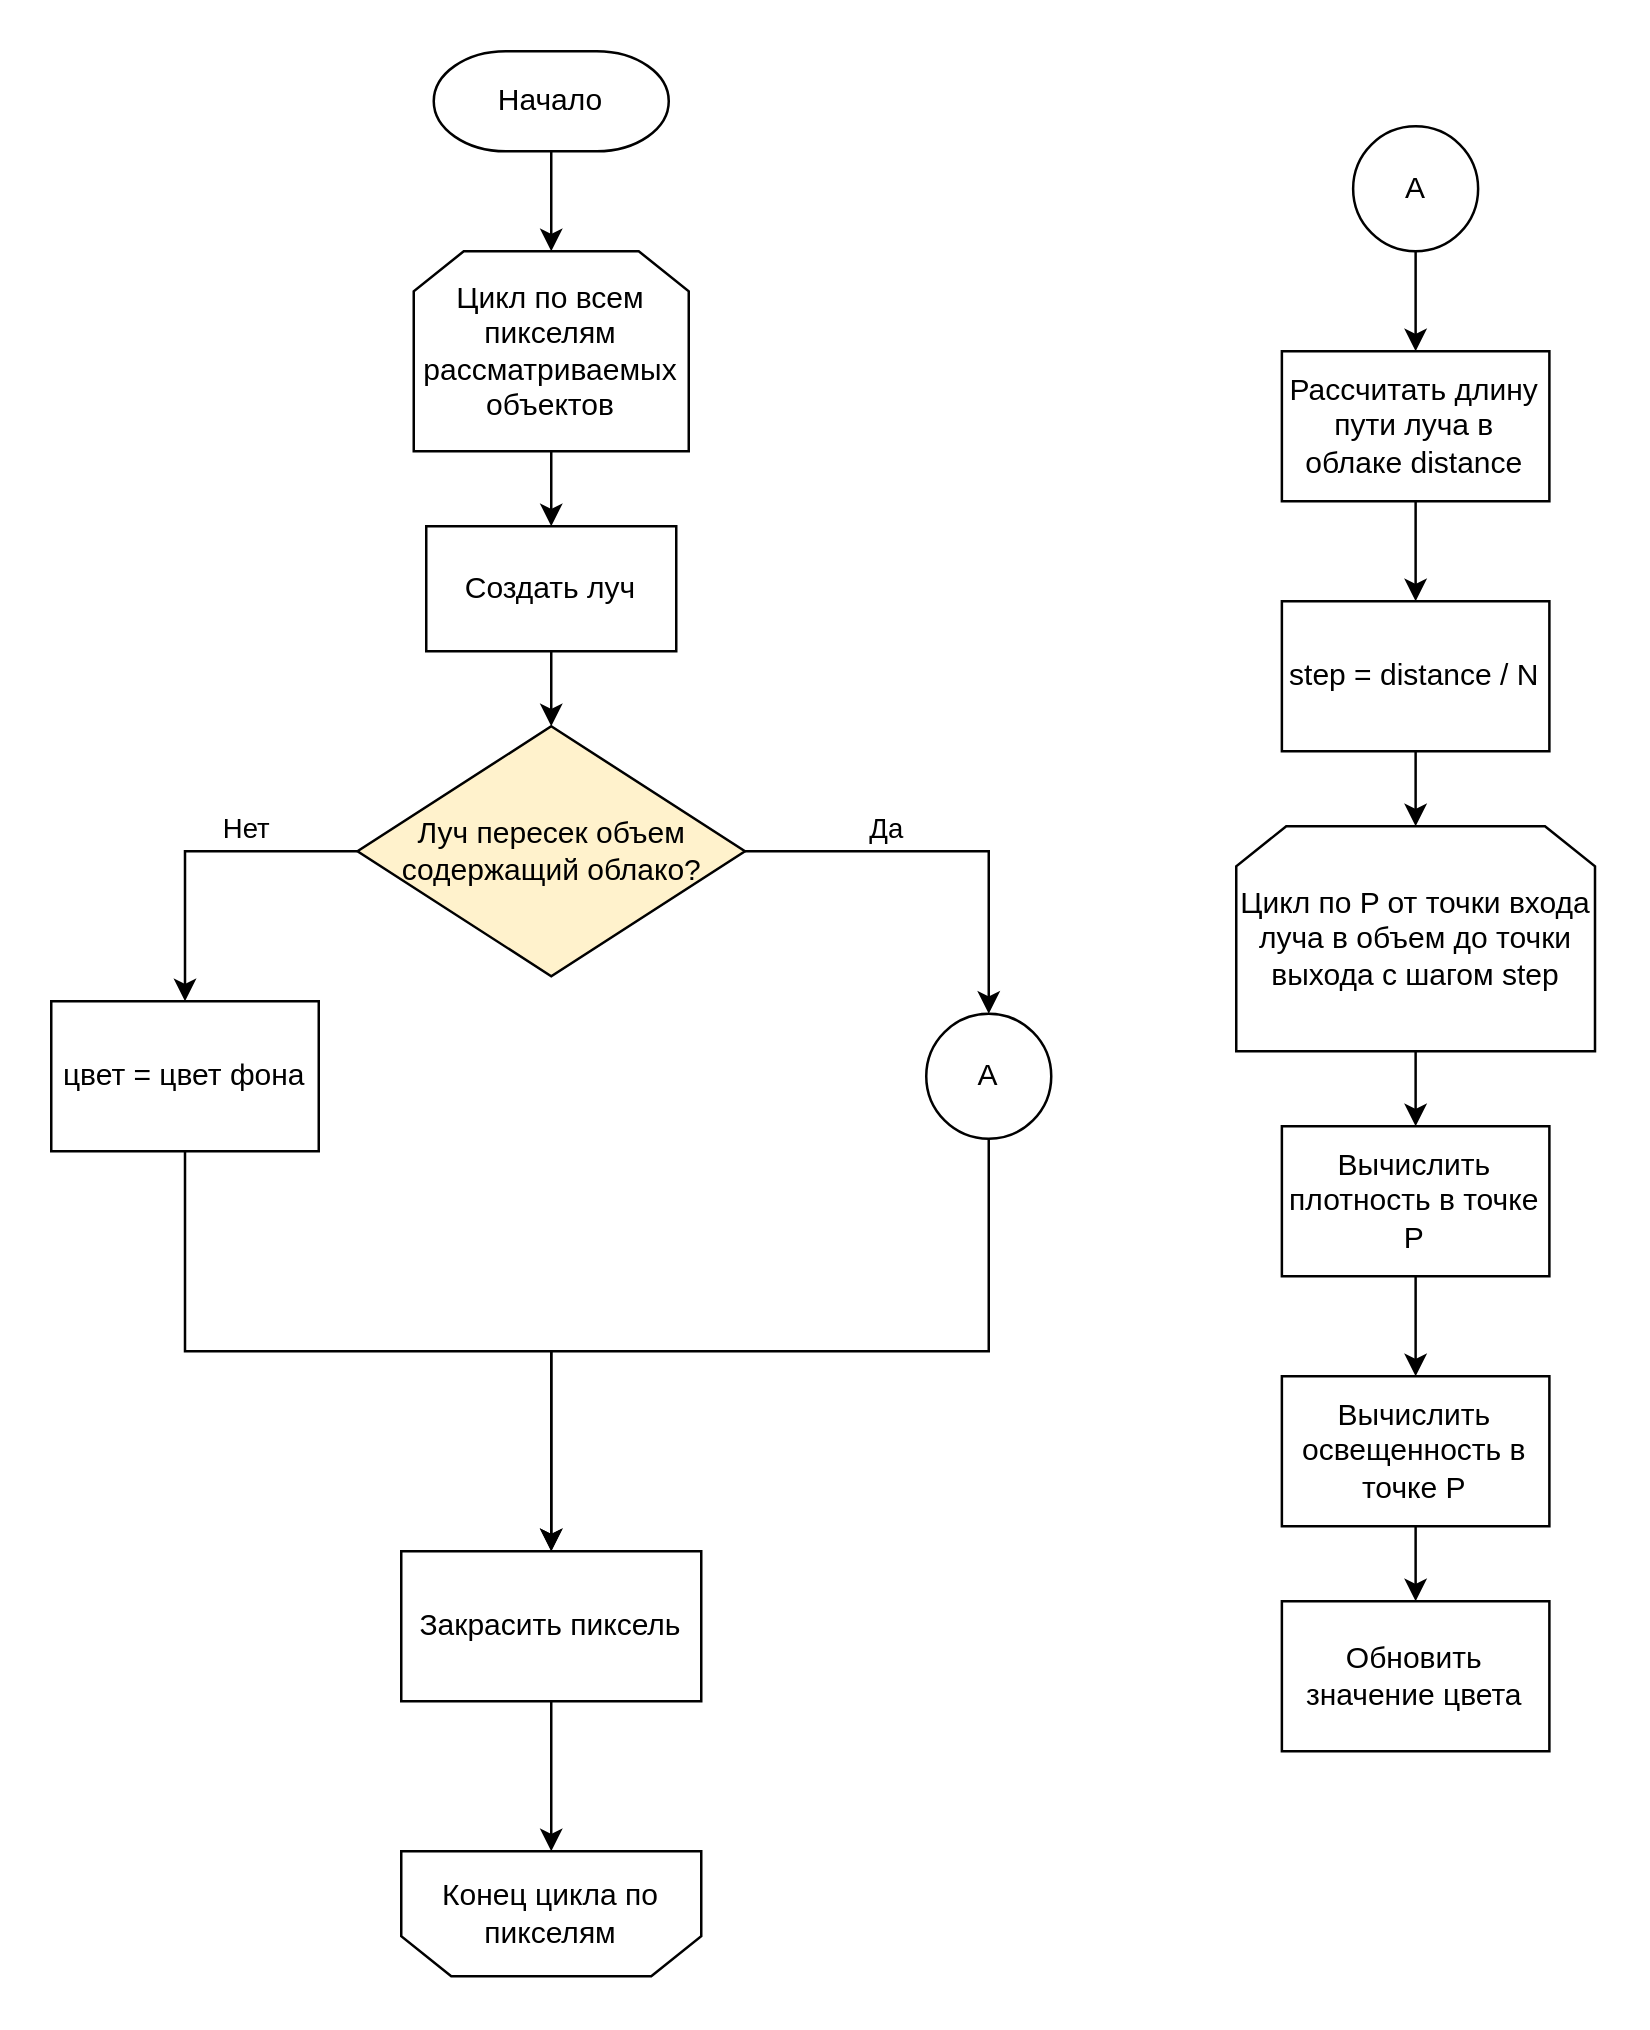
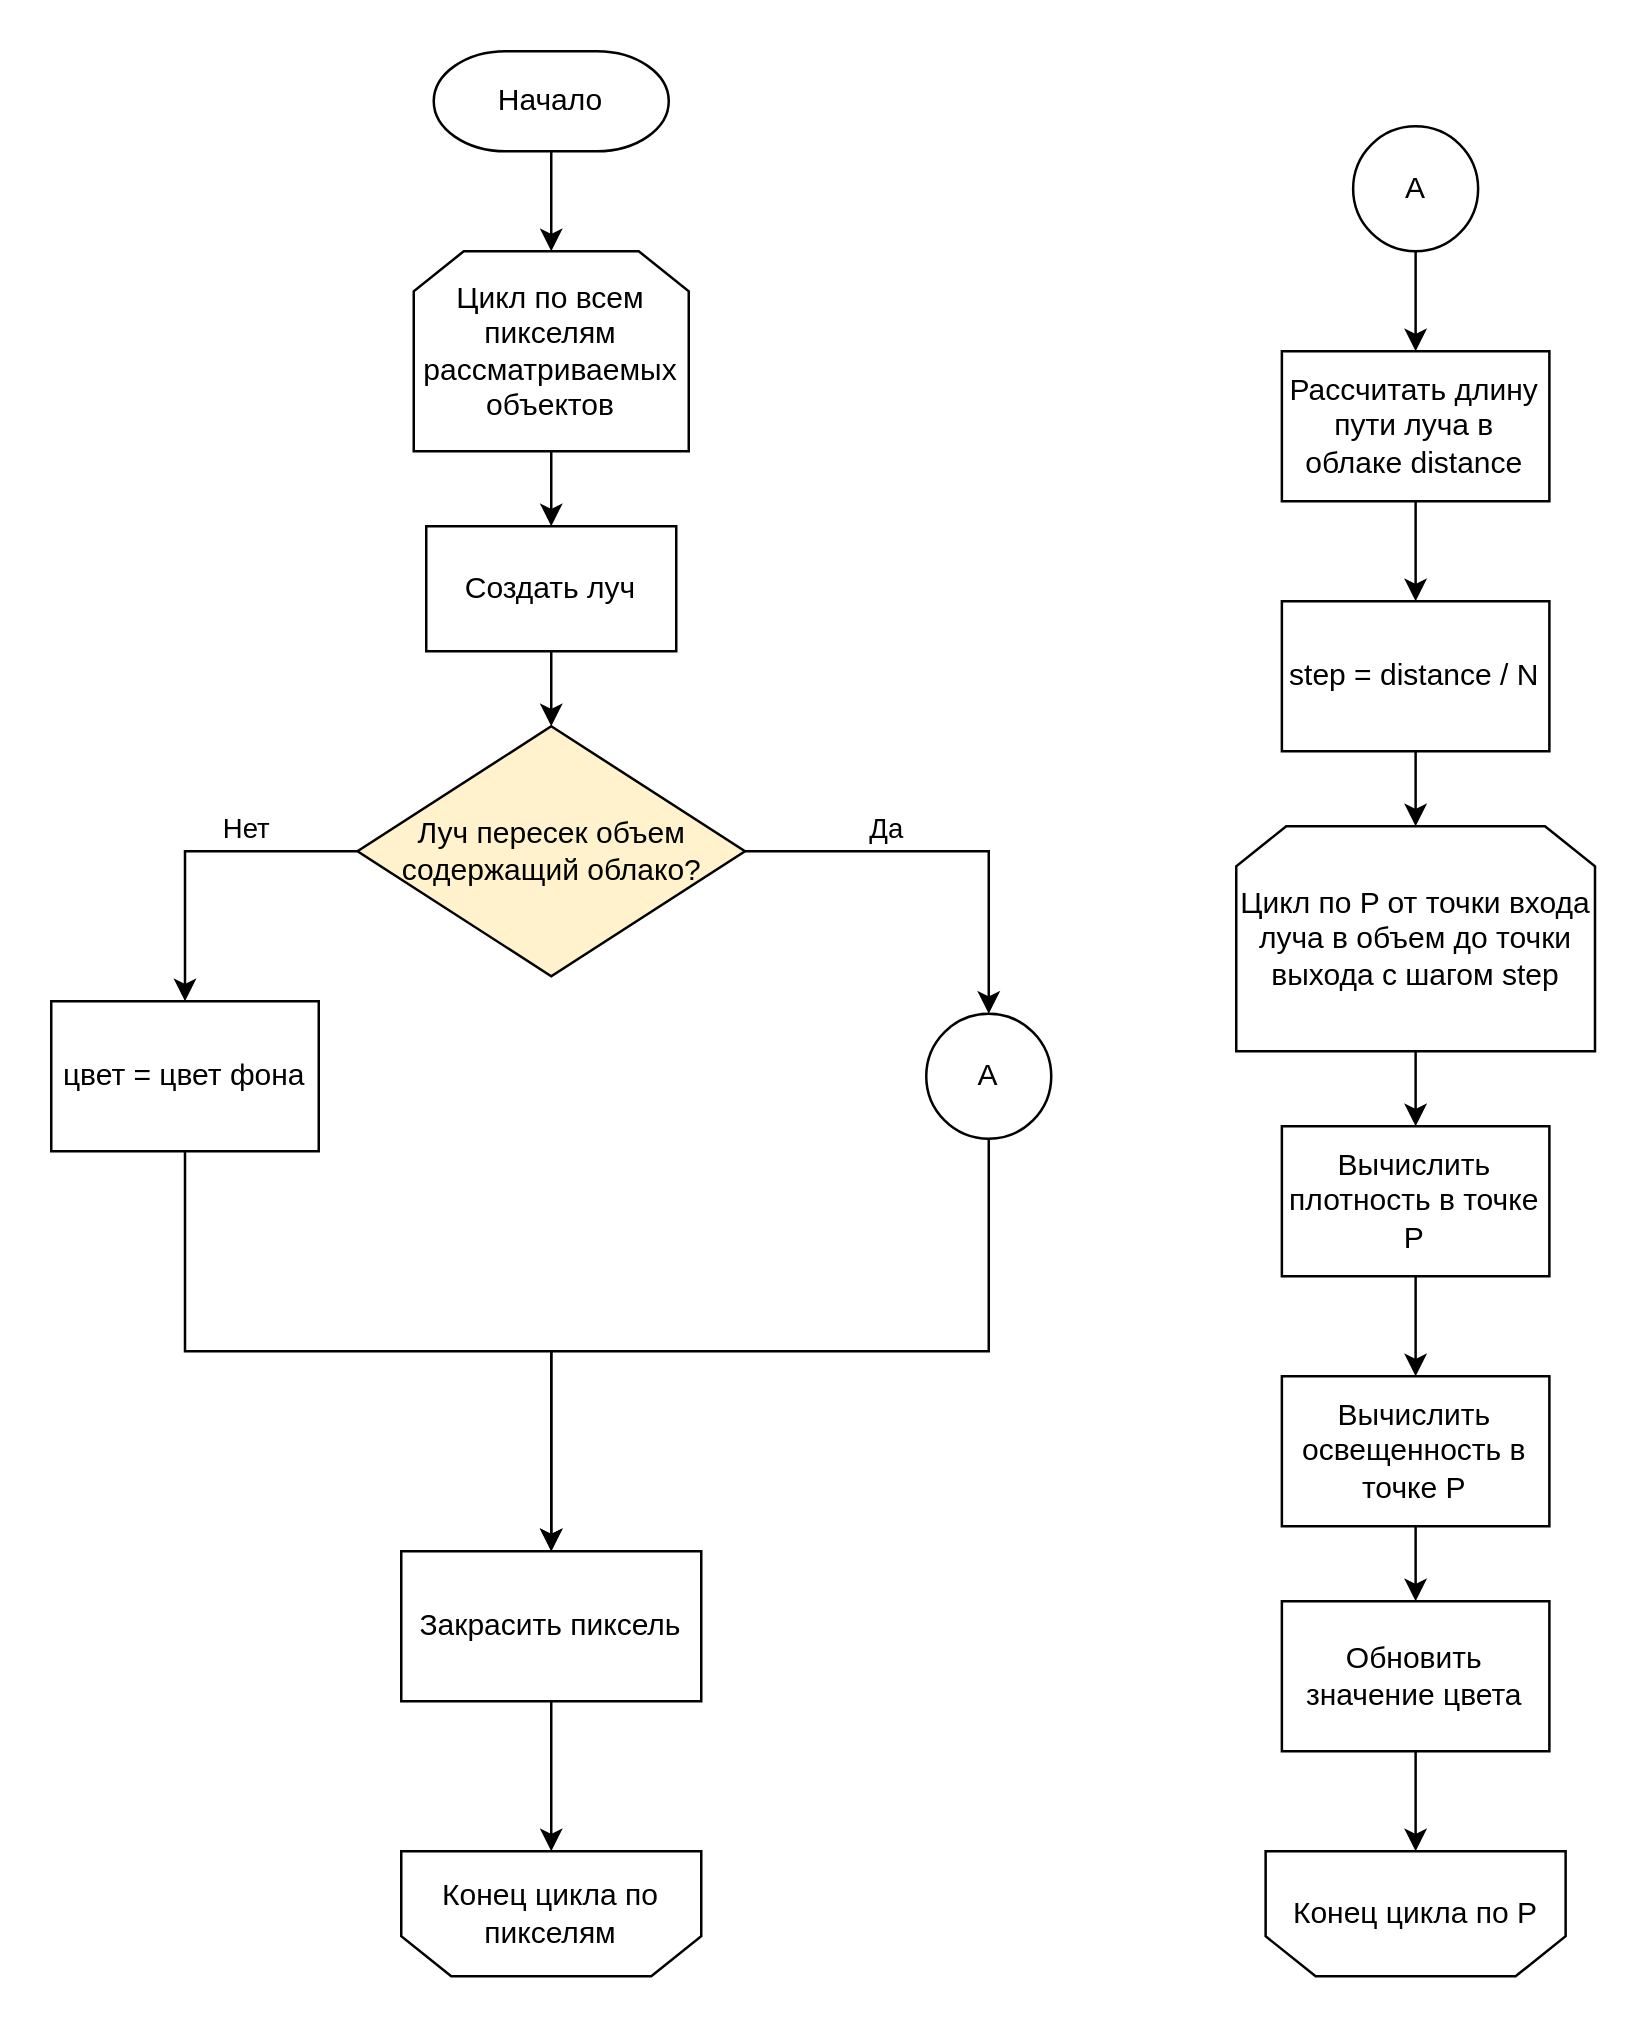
  <mxCell id="0" />
  <mxCell id="1" parent="0" />
  <mxCell id="2" style="edgeStyle=orthogonalEdgeStyle;rounded=0;orthogonalLoop=1;jettySize=auto;html=1;exitX=0.5;exitY=1;exitDx=0;exitDy=0;exitPerimeter=0;entryX=0.5;entryY=0;entryDx=0;entryDy=0;" edge="1" parent="1" source="3"><mxGeometry relative="1" as="geometry"><mxPoint x="220" y="100" as="targetPoint" /></mxGeometry></mxCell>
  <mxCell id="3" value="Начало" style="strokeWidth=1;html=1;shape=mxgraph.flowchart.terminator;whiteSpace=wrap;" vertex="1" parent="1"><mxGeometry x="173" y="20" width="94" height="40" as="geometry" /></mxCell>
  <mxCell id="4" style="edgeStyle=orthogonalEdgeStyle;rounded=0;orthogonalLoop=1;jettySize=auto;html=1;exitX=0.5;exitY=1;exitDx=0;exitDy=0;entryX=0.5;entryY=0;entryDx=0;entryDy=0;" edge="1" parent="1" source="5" target="7"><mxGeometry relative="1" as="geometry" /></mxCell>
  <mxCell id="5" value="Цикл по всем пикселям рассматриваемых объектов" style="shape=loopLimit;whiteSpace=wrap;html=1;" vertex="1" parent="1"><mxGeometry x="165" y="100" width="110" height="80" as="geometry" /></mxCell>
  <mxCell id="6" style="edgeStyle=orthogonalEdgeStyle;rounded=0;orthogonalLoop=1;jettySize=auto;html=1;exitX=0.5;exitY=1;exitDx=0;exitDy=0;entryX=0.5;entryY=0;entryDx=0;entryDy=0;" edge="1" parent="1" source="7" target="12"><mxGeometry relative="1" as="geometry" /></mxCell>
  <mxCell id="7" value="Создать луч" style="rounded=0;whiteSpace=wrap;html=1;" vertex="1" parent="1"><mxGeometry x="170" y="210" width="100" height="50" as="geometry" /></mxCell>
  <mxCell id="8" style="edgeStyle=orthogonalEdgeStyle;rounded=0;orthogonalLoop=1;jettySize=auto;html=1;exitX=0;exitY=0.5;exitDx=0;exitDy=0;" edge="1" parent="1" source="12" target="14"><mxGeometry relative="1" as="geometry" /></mxCell>
  <mxCell id="9" value="Нет" style="edgeLabel;html=1;align=center;verticalAlign=middle;resizable=0;points=[];" vertex="1" connectable="0" parent="8"><mxGeometry x="-0.188" y="2" relative="1" as="geometry"><mxPoint x="7" y="-12" as="offset" /></mxGeometry></mxCell>
  <mxCell id="10" style="edgeStyle=orthogonalEdgeStyle;rounded=0;orthogonalLoop=1;jettySize=auto;html=1;exitX=1;exitY=0.5;exitDx=0;exitDy=0;entryX=0.5;entryY=0;entryDx=0;entryDy=0;entryPerimeter=0;" edge="1" parent="1" source="12" target="32"><mxGeometry relative="1" as="geometry"><mxPoint x="400" y="350" as="targetPoint" /></mxGeometry></mxCell>
  <mxCell id="11" value="&lt;div&gt;Да&lt;/div&gt;" style="edgeLabel;html=1;align=center;verticalAlign=middle;resizable=0;points=[];" vertex="1" connectable="0" parent="10"><mxGeometry x="-0.055" y="2" relative="1" as="geometry"><mxPoint x="-21" y="-8" as="offset" /></mxGeometry></mxCell>
  <mxCell id="12" value="Луч пересек объем содержащий облако?" style="rhombus;whiteSpace=wrap;html=1;fillColor=#fff2cc;" vertex="1" parent="1"><mxGeometry x="142.5" y="290" width="155" height="100" as="geometry" /></mxCell>
  <mxCell id="13" style="edgeStyle=orthogonalEdgeStyle;rounded=0;orthogonalLoop=1;jettySize=auto;html=1;exitX=0.5;exitY=1;exitDx=0;exitDy=0;entryX=0.5;entryY=0;entryDx=0;entryDy=0;" edge="1" parent="1" source="14" target="29"><mxGeometry relative="1" as="geometry" /></mxCell>
  <mxCell id="14" value="цвет = цвет фона" style="rounded=0;whiteSpace=wrap;html=1;" vertex="1" parent="1"><mxGeometry x="20" y="400" width="107" height="60" as="geometry" /></mxCell>
  <mxCell id="15" style="edgeStyle=orthogonalEdgeStyle;rounded=0;orthogonalLoop=1;jettySize=auto;html=1;exitX=0.5;exitY=1;exitDx=0;exitDy=0;entryX=0.5;entryY=0;entryDx=0;entryDy=0;" edge="1" parent="1" source="16" target="18"><mxGeometry relative="1" as="geometry" /></mxCell>
  <mxCell id="16" value="Рассчитать длину пути луча в облаке distance" style="rounded=0;whiteSpace=wrap;html=1;" vertex="1" parent="1"><mxGeometry x="512.25" y="140" width="107" height="60" as="geometry" /></mxCell>
  <mxCell id="17" style="edgeStyle=orthogonalEdgeStyle;rounded=0;orthogonalLoop=1;jettySize=auto;html=1;exitX=0.5;exitY=1;exitDx=0;exitDy=0;entryX=0.5;entryY=0;entryDx=0;entryDy=0;" edge="1" parent="1" source="18" target="20"><mxGeometry relative="1" as="geometry" /></mxCell>
  <mxCell id="18" value="step = distance / N" style="rounded=0;whiteSpace=wrap;html=1;" vertex="1" parent="1"><mxGeometry x="512.25" y="240" width="107" height="60" as="geometry" /></mxCell>
  <mxCell id="19" style="edgeStyle=orthogonalEdgeStyle;rounded=0;orthogonalLoop=1;jettySize=auto;html=1;exitX=0.5;exitY=1;exitDx=0;exitDy=0;entryX=0.5;entryY=0;entryDx=0;entryDy=0;" edge="1" parent="1" source="20" target="22"><mxGeometry relative="1" as="geometry" /></mxCell>
  <mxCell id="20" value="Цикл по P от точки входа луча в объем до точки выхода с шагом step" style="shape=loopLimit;whiteSpace=wrap;html=1;" vertex="1" parent="1"><mxGeometry x="494" y="330" width="143.5" height="90" as="geometry" /></mxCell>
  <mxCell id="21" style="edgeStyle=orthogonalEdgeStyle;rounded=0;orthogonalLoop=1;jettySize=auto;html=1;exitX=0.5;exitY=1;exitDx=0;exitDy=0;entryX=0.5;entryY=0;entryDx=0;entryDy=0;" edge="1" parent="1" source="22" target="24"><mxGeometry relative="1" as="geometry" /></mxCell>
  <mxCell id="22" value="Вычислить плотность в точке P" style="rounded=0;whiteSpace=wrap;html=1;" vertex="1" parent="1"><mxGeometry x="512.25" y="450" width="107" height="60" as="geometry" /></mxCell>
  <mxCell id="23" style="edgeStyle=orthogonalEdgeStyle;rounded=0;orthogonalLoop=1;jettySize=auto;html=1;exitX=0.5;exitY=1;exitDx=0;exitDy=0;entryX=0.5;entryY=0;entryDx=0;entryDy=0;" edge="1" parent="1" source="24" target="26"><mxGeometry relative="1" as="geometry" /></mxCell>
  <mxCell id="24" value="Вычислить освещенность в точке P" style="rounded=0;whiteSpace=wrap;html=1;" vertex="1" parent="1"><mxGeometry x="512.25" y="550" width="107" height="60" as="geometry" /></mxCell>
+ <mxCell id="25" style="edgeStyle=orthogonalEdgeStyle;rounded=0;orthogonalLoop=1;jettySize=auto;html=1;exitX=0.5;exitY=1;exitDx=0;exitDy=0;entryX=0.5;entryY=0;entryDx=0;entryDy=0;" edge="1" parent="1" source="26" target="27"><mxGeometry relative="1" as="geometry"><mxPoint x="565.75" y="740" as="targetPoint" /></mxGeometry></mxCell>
  <mxCell id="26" value="Обновить значение цвета" style="rounded=0;whiteSpace=wrap;html=1;" vertex="1" parent="1"><mxGeometry x="512.25" y="640" width="107" height="60" as="geometry" /></mxCell>
+ <mxCell id="27" value="Конец цикла по P" style="shape=loopLimit;whiteSpace=wrap;html=1;flipV=1;" vertex="1" parent="1"><mxGeometry x="505.75" y="740" width="120" height="50" as="geometry" /></mxCell>
  <mxCell id="28" style="edgeStyle=orthogonalEdgeStyle;rounded=0;orthogonalLoop=1;jettySize=auto;html=1;exitX=0.5;exitY=1;exitDx=0;exitDy=0;entryX=0.5;entryY=0;entryDx=0;entryDy=0;" edge="1" parent="1" source="29" target="30"><mxGeometry relative="1" as="geometry" /></mxCell>
  <mxCell id="29" value="Закрасить пиксель" style="rounded=0;whiteSpace=wrap;html=1;" vertex="1" parent="1"><mxGeometry x="160" y="620" width="120" height="60" as="geometry" /></mxCell>
  <mxCell id="30" value="Конец цикла по пикселям" style="shape=loopLimit;whiteSpace=wrap;html=1;flipV=1;" vertex="1" parent="1"><mxGeometry x="160" y="740" width="120" height="50" as="geometry" /></mxCell>
  <mxCell id="31" style="edgeStyle=orthogonalEdgeStyle;rounded=0;orthogonalLoop=1;jettySize=auto;html=1;exitX=0.5;exitY=1;exitDx=0;exitDy=0;exitPerimeter=0;entryX=0.5;entryY=0;entryDx=0;entryDy=0;" edge="1" parent="1" source="32" target="29"><mxGeometry relative="1" as="geometry"><Array as="points"><mxPoint x="395" y="540" /><mxPoint x="220" y="540" /></Array></mxGeometry></mxCell>
  <mxCell id="32" value="А" style="strokeWidth=1;html=1;shape=mxgraph.flowchart.start_2;whiteSpace=wrap;" vertex="1" parent="1"><mxGeometry x="370" y="405" width="50" height="50" as="geometry" /></mxCell>
  <mxCell id="33" style="edgeStyle=orthogonalEdgeStyle;rounded=0;orthogonalLoop=1;jettySize=auto;html=1;exitX=0.5;exitY=1;exitDx=0;exitDy=0;exitPerimeter=0;entryX=0.5;entryY=0;entryDx=0;entryDy=0;" edge="1" parent="1" source="34" target="16"><mxGeometry relative="1" as="geometry" /></mxCell>
  <mxCell id="34" value="А" style="strokeWidth=1;html=1;shape=mxgraph.flowchart.start_2;whiteSpace=wrap;" vertex="1" parent="1"><mxGeometry x="540.75" y="50" width="50" height="50" as="geometry" /></mxCell>
